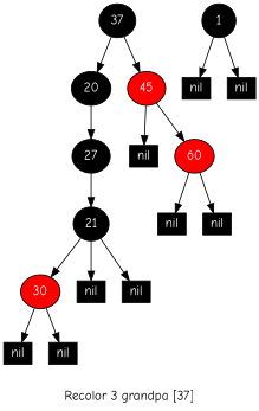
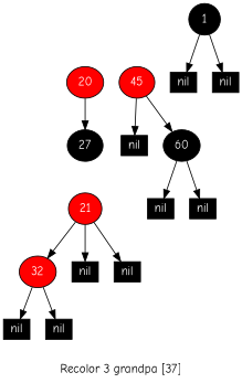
  digraph {
    fontname="Comic Neue"
    label="Recolor 3 grandpa [37]"
    node [fillcolor=black fontcolor=white fontname="Comic Neue" style=filled shape=box]
    edge [fontname="Comic Neue"]
-   37 [width=0.5 shape=""]
-   20 [width=0.5 shape=""]
+   20 [fillcolor=red width=0.5 shape=""]
    45 [fillcolor=red width=0.5 shape=""]
    27 [width=0.5 shape=""]
    n5 [height=0.2 label=nil width=0.3]
-   60 [fillcolor=red width=0.5 shape=""]
+   60 [width=0.5 shape=""]
    1 [width=0.5 shape=""]
    n8 [height=0.2 label=nil width=0.3]
    n9 [height=0.2 label=nil width=0.3]
-   21 [width=0.5 shape=""]
+   21 [fillcolor=red width=0.5 shape=""]
    n11 [height=0.2 label=nil width=0.3]
    n12 [height=0.2 label=nil width=0.3]
-   30 [fillcolor=red width=0.5 shape=""]
+   30 [fillcolor=red width=0.5 label=32 shape=""]
    n14 [height=0.2 label=nil width=0.3]
    n15 [height=0.2 label=nil width=0.3]
    n16 [height=0.2 label=nil width=0.3]
    n17 [height=0.2 label=nil width=0.3]
-   37 -> 20
-   37 -> 45
    20 -> 27
    45 -> n5
    45 -> 60
-   27 -> 21
    60 -> n11
    60 -> n12
    1 -> n8
    1 -> n9
    21 -> 30
    21 -> n14
    21 -> n15
    30 -> n16
    30 -> n17
  }
